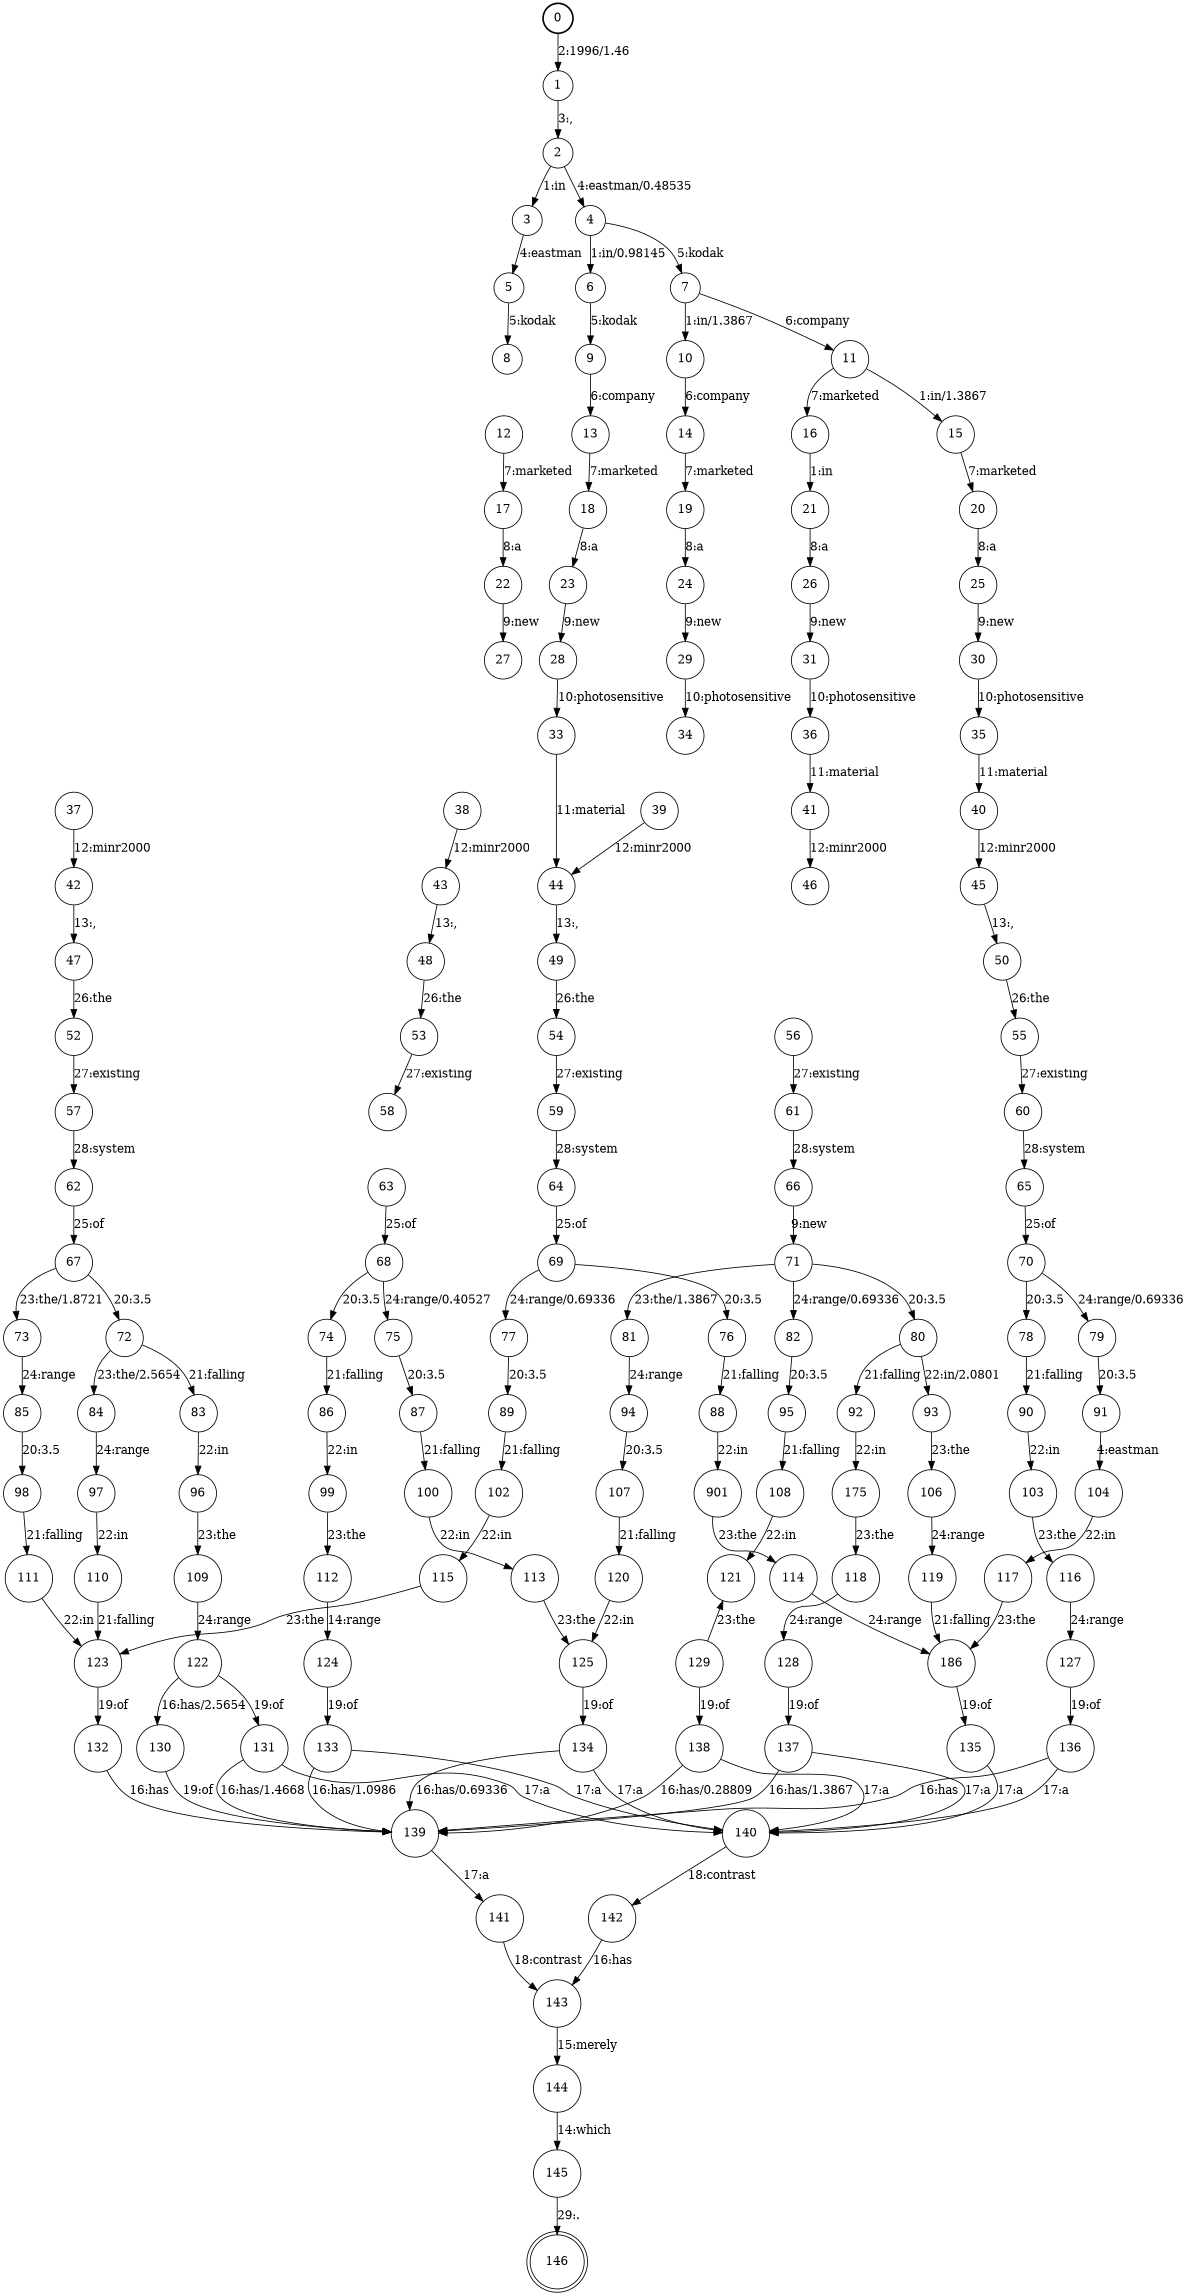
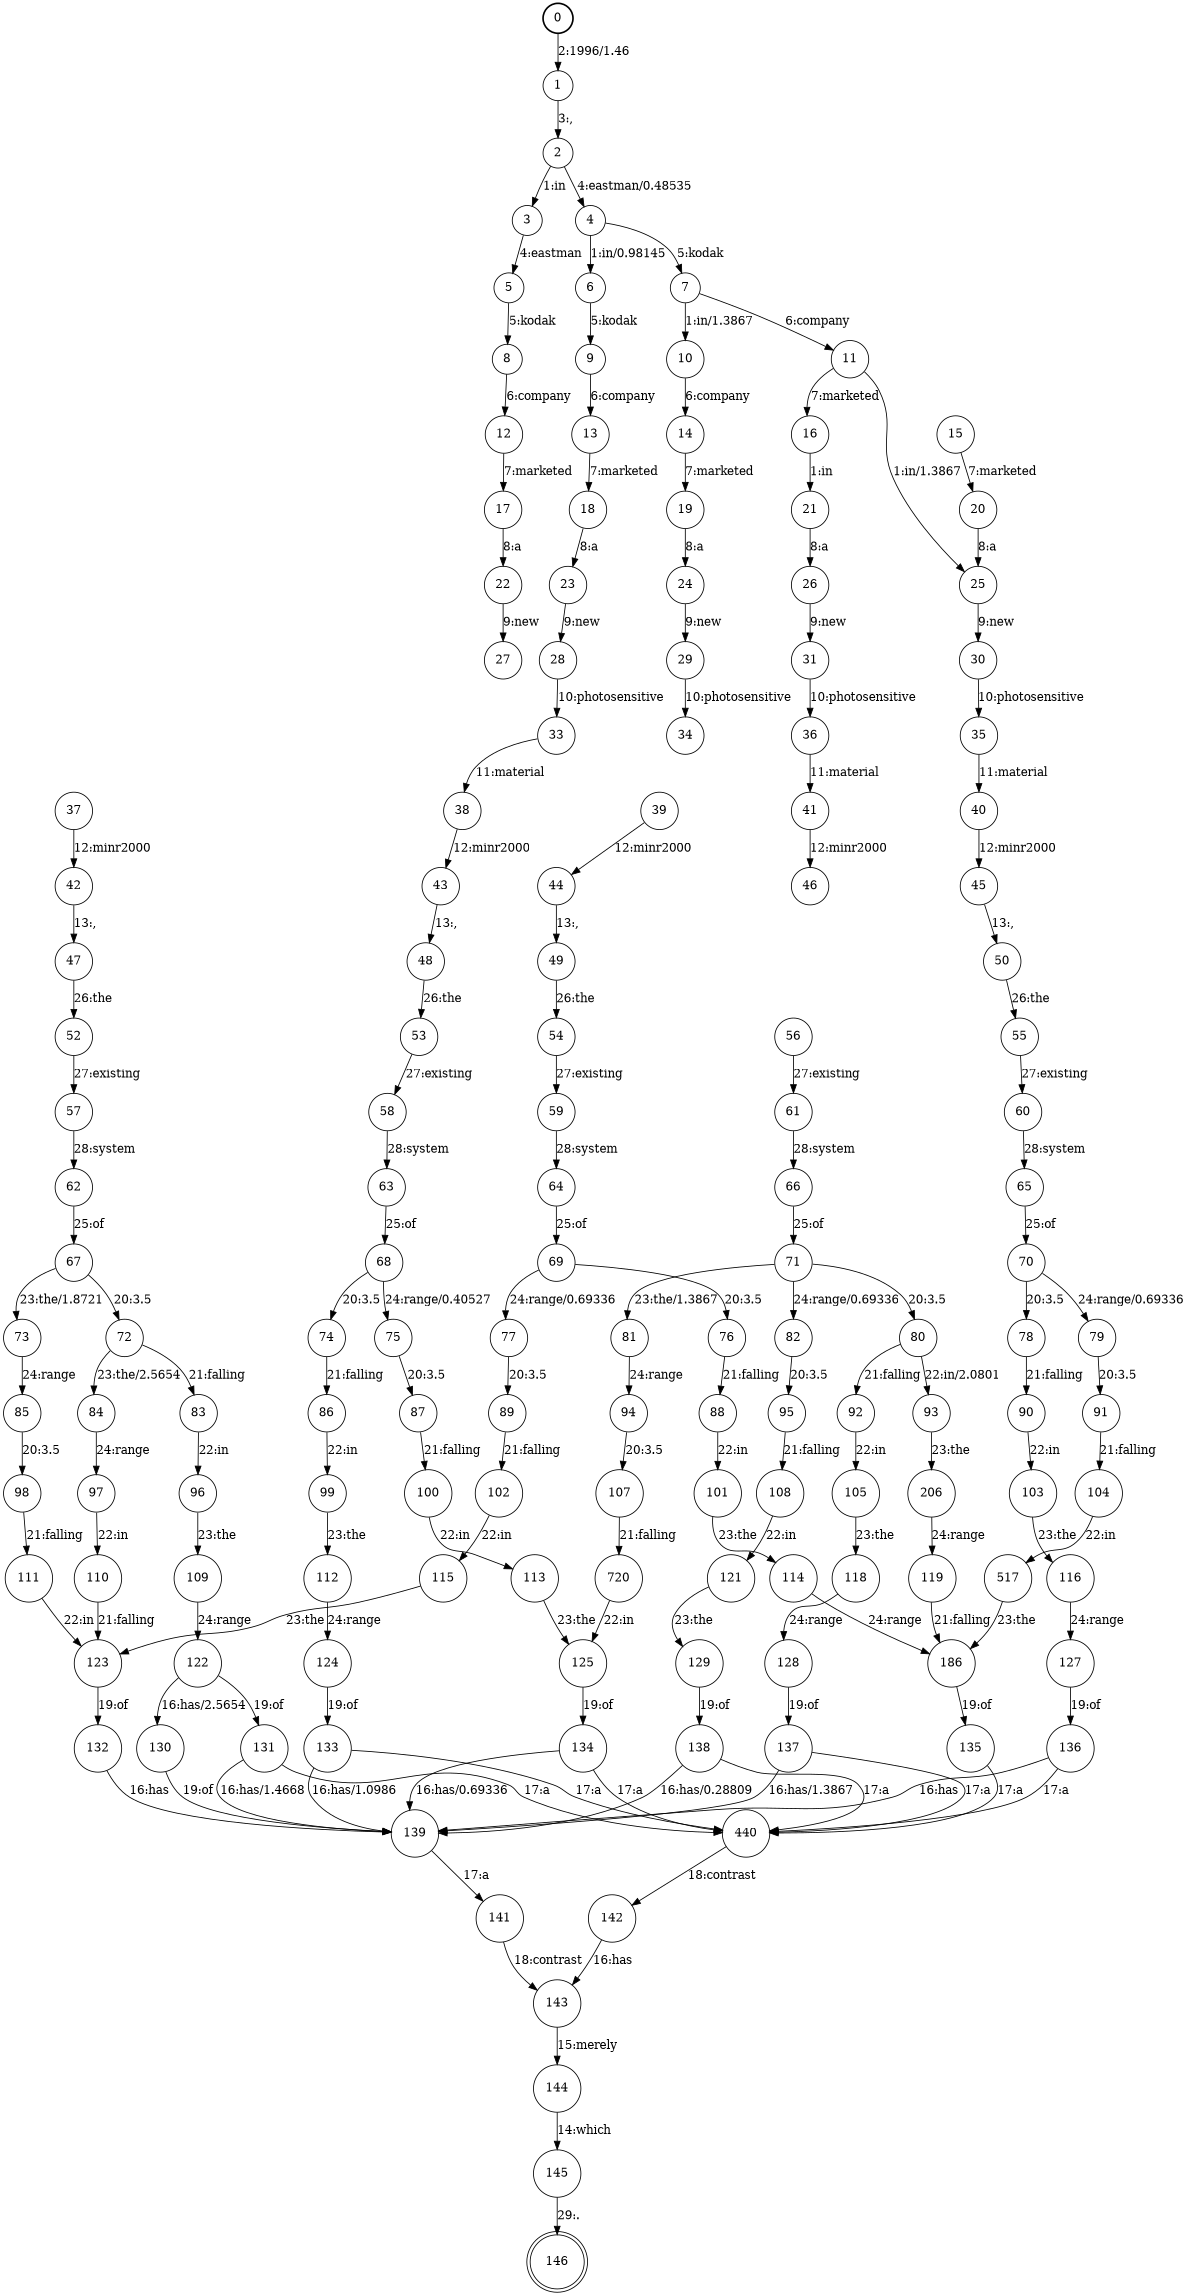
  digraph {
    nodesep=0.25
    rankdir=TB
    ranksep=0.4
    node [fontsize=14 shape=circle style=solid]
    edge [fontsize=14]
    n1 [label=0 style=bold]
    n2 [label=1]
    n3 [label=2]
    n4 [label=3]
    n5 [label=4]
    n6 [label=5]
    n7 [label=6]
    n8 [label=7]
    n9 [label=8]
    n10 [label=9]
    n11 [label=10]
    n12 [label=11]
    n13 [label=12]
    n14 [label=13]
    n15 [label=14]
    n16 [label=15]
    n17 [label=16]
    n18 [label=17]
    n19 [label=18]
    n20 [label=19]
    n21 [label=20]
    n22 [label=21]
    n23 [label=22]
    n24 [label=23]
    n25 [label=24]
    n26 [label=25]
    n27 [label=26]
    n28 [label=27]
    n29 [label=28]
    n30 [label=29]
    n31 [label=30]
    n32 [label=31]
    n33 [label=33]
    n34 [label=34]
    n35 [label=35]
    n36 [label=36]
    n37 [label=38]
    n38 [label=40]
    n39 [label=41]
    n40 [label=37]
    n41 [label=42]
    n42 [label=43]
    n43 [label=39]
    n44 [label=44]
    n45 [label=45]
    n46 [label=46]
    n47 [label=47]
    n48 [label=48]
    n49 [label=49]
    n50 [label=50]
    n51 [label=52]
    n52 [label=53]
    n53 [label=54]
    n54 [label=55]
    n55 [label=57]
    n56 [label=58]
    n57 [label=59]
    n58 [label=60]
    n59 [label=56]
    n60 [label=61]
    n61 [label=62]
    n62 [label=63]
    n63 [label=64]
    n64 [label=65]
    n65 [label=66]
    n66 [label=67]
    n67 [label=68]
    n68 [label=69]
    n69 [label=70]
    n70 [label=71]
    n71 [label=72]
    n72 [label=73]
    n73 [label=74]
    n74 [label=75]
    n75 [label=76]
    n76 [label=77]
    n77 [label=78]
    n78 [label=79]
    n79 [label=80]
    n80 [label=82]
    n81 [label=81]
    n82 [label=83]
    n83 [label=84]
    n84 [label=85]
    n85 [label=86]
    n86 [label=87]
    n87 [label=88]
    n88 [label=89]
    n89 [label=90]
    n90 [label=91]
    n91 [label=93]
    n92 [label=92]
    n93 [label=95]
    n94 [label=94]
    n95 [label=96]
    n96 [label=97]
    n97 [label=98]
    n98 [label=99]
    n99 [label=100]
-   n100 [label=901]
+   n100 [label=101]
    n101 [label=102]
    n102 [label=103]
    n103 [label=104]
-   n104 [label=106]
-   n105 [label=175]
+   n104 [label=206]
+   n105 [label=105]
    n106 [label=108]
    n107 [label=107]
    n108 [label=109]
    n109 [label=110]
    n110 [label=111]
    n111 [label=112]
    n112 [label=113]
    n113 [label=114]
    n114 [label=115]
    n115 [label=116]
-   n116 [label=117]
+   n116 [label=517]
    n117 [label=119]
    n118 [label=118]
-   n119 [label=120]
+   n119 [label=720]
    n120 [label=121]
    n121 [label=122]
    n122 [label=123]
    n123 [label=124]
    n124 [label=125]
    n125 [label=186]
    n126 [label=127]
    n127 [label=128]
    n128 [label=129]
    n129 [label=130]
    n130 [label=131]
    n131 [label=132]
    n132 [label=133]
    n133 [label=134]
    n134 [label=135]
    n135 [label=136]
    n136 [label=137]
    n137 [label=138]
    n138 [label=139]
-   n139 [label=140]
+   n139 [label=440]
    n140 [label=141]
    n141 [label=142]
    n142 [label=143]
    n143 [label=144]
    n144 [label=145]
    n145 [label=146 shape=doublecircle]
    n1 -> n2 [label="2:1996/1.46"]
    n2 -> n3 [label="3:,"]
    n3 -> n4 [label="1:in"]
    n3 -> n5 [label="4:eastman/0.48535"]
    n4 -> n6 [label="4:eastman"]
    n5 -> n7 [label="1:in/0.98145"]
    n5 -> n8 [label="5:kodak"]
    n6 -> n9 [label="5:kodak"]
    n7 -> n10 [label="5:kodak"]
    n8 -> n11 [label="1:in/1.3867"]
    n8 -> n12 [label="6:company"]
+   n9 -> n13 [label="6:company"]
    n10 -> n14 [label="6:company"]
    n11 -> n15 [label="6:company"]
-   n12 -> n16 [label="1:in/1.3867"]
+   n12 -> n26 [label="1:in/1.3867"]
    n12 -> n17 [label="7:marketed"]
    n13 -> n18 [label="7:marketed"]
    n14 -> n19 [label="7:marketed"]
    n15 -> n20 [label="7:marketed"]
    n16 -> n21 [label="7:marketed"]
    n17 -> n22 [label="1:in"]
    n18 -> n23 [label="8:a"]
    n19 -> n24 [label="8:a"]
    n20 -> n25 [label="8:a"]
    n21 -> n26 [label="8:a"]
    n22 -> n27 [label="8:a"]
    n23 -> n28 [label="9:new"]
    n24 -> n29 [label="9:new"]
    n25 -> n30 [label="9:new"]
    n26 -> n31 [label="9:new"]
    n27 -> n32 [label="9:new"]
    n29 -> n33 [label="10:photosensitive"]
    n30 -> n34 [label="10:photosensitive"]
    n31 -> n35 [label="10:photosensitive"]
    n32 -> n36 [label="10:photosensitive"]
-   n33 -> n44 [label="11:material"]
+   n33 -> n37 [label="11:material"]
    n35 -> n38 [label="11:material"]
    n36 -> n39 [label="11:material"]
    n37 -> n42 [label="12:minr2000"]
    n38 -> n45 [label="12:minr2000"]
    n39 -> n46 [label="12:minr2000"]
    n40 -> n41 [label="12:minr2000"]
    n41 -> n47 [label="13:,"]
    n42 -> n48 [label="13:,"]
    n43 -> n44 [label="12:minr2000"]
    n44 -> n49 [label="13:,"]
    n45 -> n50 [label="13:,"]
    n47 -> n51 [label="26:the"]
    n48 -> n52 [label="26:the"]
    n49 -> n53 [label="26:the"]
    n50 -> n54 [label="26:the"]
    n51 -> n55 [label="27:existing"]
    n52 -> n56 [label="27:existing"]
    n53 -> n57 [label="27:existing"]
    n54 -> n58 [label="27:existing"]
    n55 -> n61 [label="28:system"]
+   n56 -> n62 [label="28:system"]
    n57 -> n63 [label="28:system"]
    n58 -> n64 [label="28:system"]
    n59 -> n60 [label="27:existing"]
    n60 -> n65 [label="28:system"]
    n61 -> n66 [label="25:of"]
    n62 -> n67 [label="25:of"]
    n63 -> n68 [label="25:of"]
    n64 -> n69 [label="25:of"]
-   n65 -> n70 [label="9:new"]
+   n65 -> n70 [label="25:of"]
    n66 -> n71 [label="20:3.5"]
    n66 -> n72 [label="23:the/1.8721"]
    n67 -> n73 [label="20:3.5"]
    n67 -> n74 [label="24:range/0.40527"]
    n68 -> n75 [label="20:3.5"]
    n68 -> n76 [label="24:range/0.69336"]
    n69 -> n77 [label="20:3.5"]
    n69 -> n78 [label="24:range/0.69336"]
    n70 -> n79 [label="20:3.5"]
    n70 -> n80 [label="24:range/0.69336"]
    n70 -> n81 [label="23:the/1.3867"]
    n71 -> n82 [label="21:falling"]
    n71 -> n83 [label="23:the/2.5654"]
    n72 -> n84 [label="24:range"]
    n73 -> n85 [label="21:falling"]
    n74 -> n86 [label="20:3.5"]
    n75 -> n87 [label="21:falling"]
    n76 -> n88 [label="20:3.5"]
    n77 -> n89 [label="21:falling"]
    n78 -> n90 [label="20:3.5"]
    n79 -> n91 [label="22:in/2.0801"]
    n79 -> n92 [label="21:falling"]
    n80 -> n93 [label="20:3.5"]
    n81 -> n94 [label="24:range"]
    n82 -> n95 [label="22:in"]
    n83 -> n96 [label="24:range"]
    n84 -> n97 [label="20:3.5"]
    n85 -> n98 [label="22:in"]
    n86 -> n99 [label="21:falling"]
    n87 -> n100 [label="22:in"]
    n88 -> n101 [label="21:falling"]
    n89 -> n102 [label="22:in"]
-   n90 -> n103 [label="4:eastman"]
+   n90 -> n103 [label="21:falling"]
    n91 -> n104 [label="23:the"]
    n92 -> n105 [label="22:in"]
    n93 -> n106 [label="21:falling"]
    n94 -> n107 [label="20:3.5"]
    n95 -> n108 [label="23:the"]
    n96 -> n109 [label="22:in"]
    n97 -> n110 [label="21:falling"]
    n98 -> n111 [label="23:the"]
    n99 -> n112 [label="22:in"]
    n100 -> n113 [label="23:the"]
    n101 -> n114 [label="22:in"]
    n102 -> n115 [label="23:the"]
    n103 -> n116 [label="22:in"]
    n104 -> n117 [label="24:range"]
    n105 -> n118 [label="23:the"]
    n106 -> n120 [label="22:in"]
    n107 -> n119 [label="21:falling"]
    n108 -> n121 [label="24:range"]
    n109 -> n122 [label="21:falling"]
    n110 -> n122 [label="22:in"]
-   n111 -> n123 [label="14:range"]
+   n111 -> n123 [label="24:range"]
    n112 -> n124 [label="23:the"]
    n113 -> n125 [label="24:range"]
    n114 -> n122 [label="23:the"]
    n115 -> n126 [label="24:range"]
    n116 -> n125 [label="23:the"]
    n117 -> n125 [label="21:falling"]
    n118 -> n127 [label="24:range"]
    n119 -> n124 [label="22:in"]
-   n128 -> n120 [label="23:the"]
+   n120 -> n128 [label="23:the"]
    n121 -> n129 [label="16:has/2.5654"]
    n121 -> n130 [label="19:of"]
    n122 -> n131 [label="19:of"]
    n123 -> n132 [label="19:of"]
    n124 -> n133 [label="19:of"]
    n125 -> n134 [label="19:of"]
    n126 -> n135 [label="19:of"]
    n127 -> n136 [label="19:of"]
    n128 -> n137 [label="19:of"]
    n129 -> n138 [label="19:of"]
    n130 -> n138 [label="16:has/1.4668"]
    n130 -> n139 [label="17:a"]
    n131 -> n138 [label="16:has"]
    n132 -> n138 [label="16:has/1.0986"]
    n132 -> n139 [label="17:a"]
    n133 -> n138 [label="16:has/0.69336"]
    n133 -> n139 [label="17:a"]
    n134 -> n139 [label="17:a"]
    n135 -> n138 [label="16:has"]
    n135 -> n139 [label="17:a"]
    n136 -> n138 [label="16:has/1.3867"]
    n136 -> n139 [label="17:a"]
    n137 -> n138 [label="16:has/0.28809"]
    n137 -> n139 [label="17:a"]
    n138 -> n140 [label="17:a"]
    n139 -> n141 [label="18:contrast"]
    n140 -> n142 [label="18:contrast"]
    n141 -> n142 [label="16:has"]
    n142 -> n143 [label="15:merely"]
    n143 -> n144 [label="14:which"]
    n144 -> n145 [label="29:."]
  }
